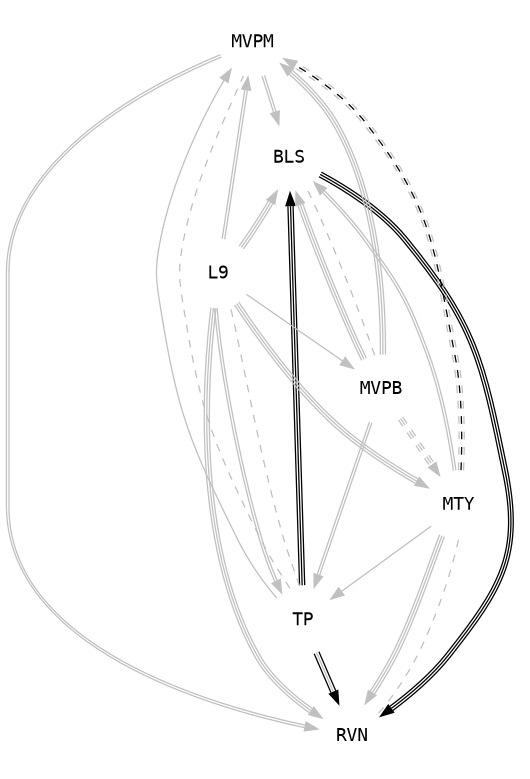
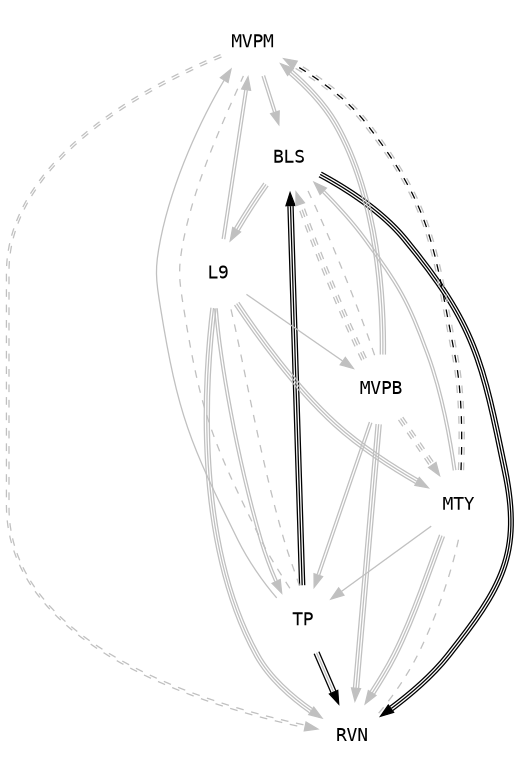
  digraph {
    fontname="DejaVu Sans Mono"
    node [color=white fixedsize=true fontname="DejaVu Sans Mono" shape=circle]
    edge [color="gray:gray:gray" fontname="DejaVu Sans Mono"]
    MVPM [width=0.75]
    BLS [width=0.75]
    RVN [width=0.75]
    MTY [width=0.75]
    TP [width=0.75]
    n6 [label=L9 width=0.75]
    MVPB [width=0.75]
    MVPM -> BLS [color="gray:gray"]
-   MVPM -> RVN [color="gray:gray"]
+   MVPM -> RVN [color="gray:gray" style=dashed]
    BLS -> RVN [color="black:black:black"]
    MTY -> MVPM [color="gray:black:gray" style=dashed]
    MTY -> BLS [color="gray:gray"]
    MTY -> RVN
    MTY -> RVN [color=gray constraint=false dir=none style=dashed]
    MTY -> TP [color=gray]
    TP -> MVPM [color=gray]
    TP -> MVPM [color=gray constraint=false dir=none style=dashed]
    TP -> BLS [color="black:black:black"]
    TP -> RVN [color="black:gray:black"]
    TP -> n6 [color=gray constraint=false dir=none style=dashed]
    n6 -> MVPM [color="gray:gray"]
-   n6 -> BLS
+   BLS -> n6
    n6 -> RVN
    n6 -> MTY
    n6 -> TP [color="gray:gray"]
    n6 -> MVPB [color=gray]
    MVPB -> MVPM
-   MVPB -> BLS
+   MVPB -> BLS [style=dashed]
    MVPB -> BLS [color=gray constraint=false dir=none style=dashed]
+   MVPB -> RVN
    MVPB -> MTY [style=dashed]
    MVPB -> TP [color="gray:gray"]
  }
